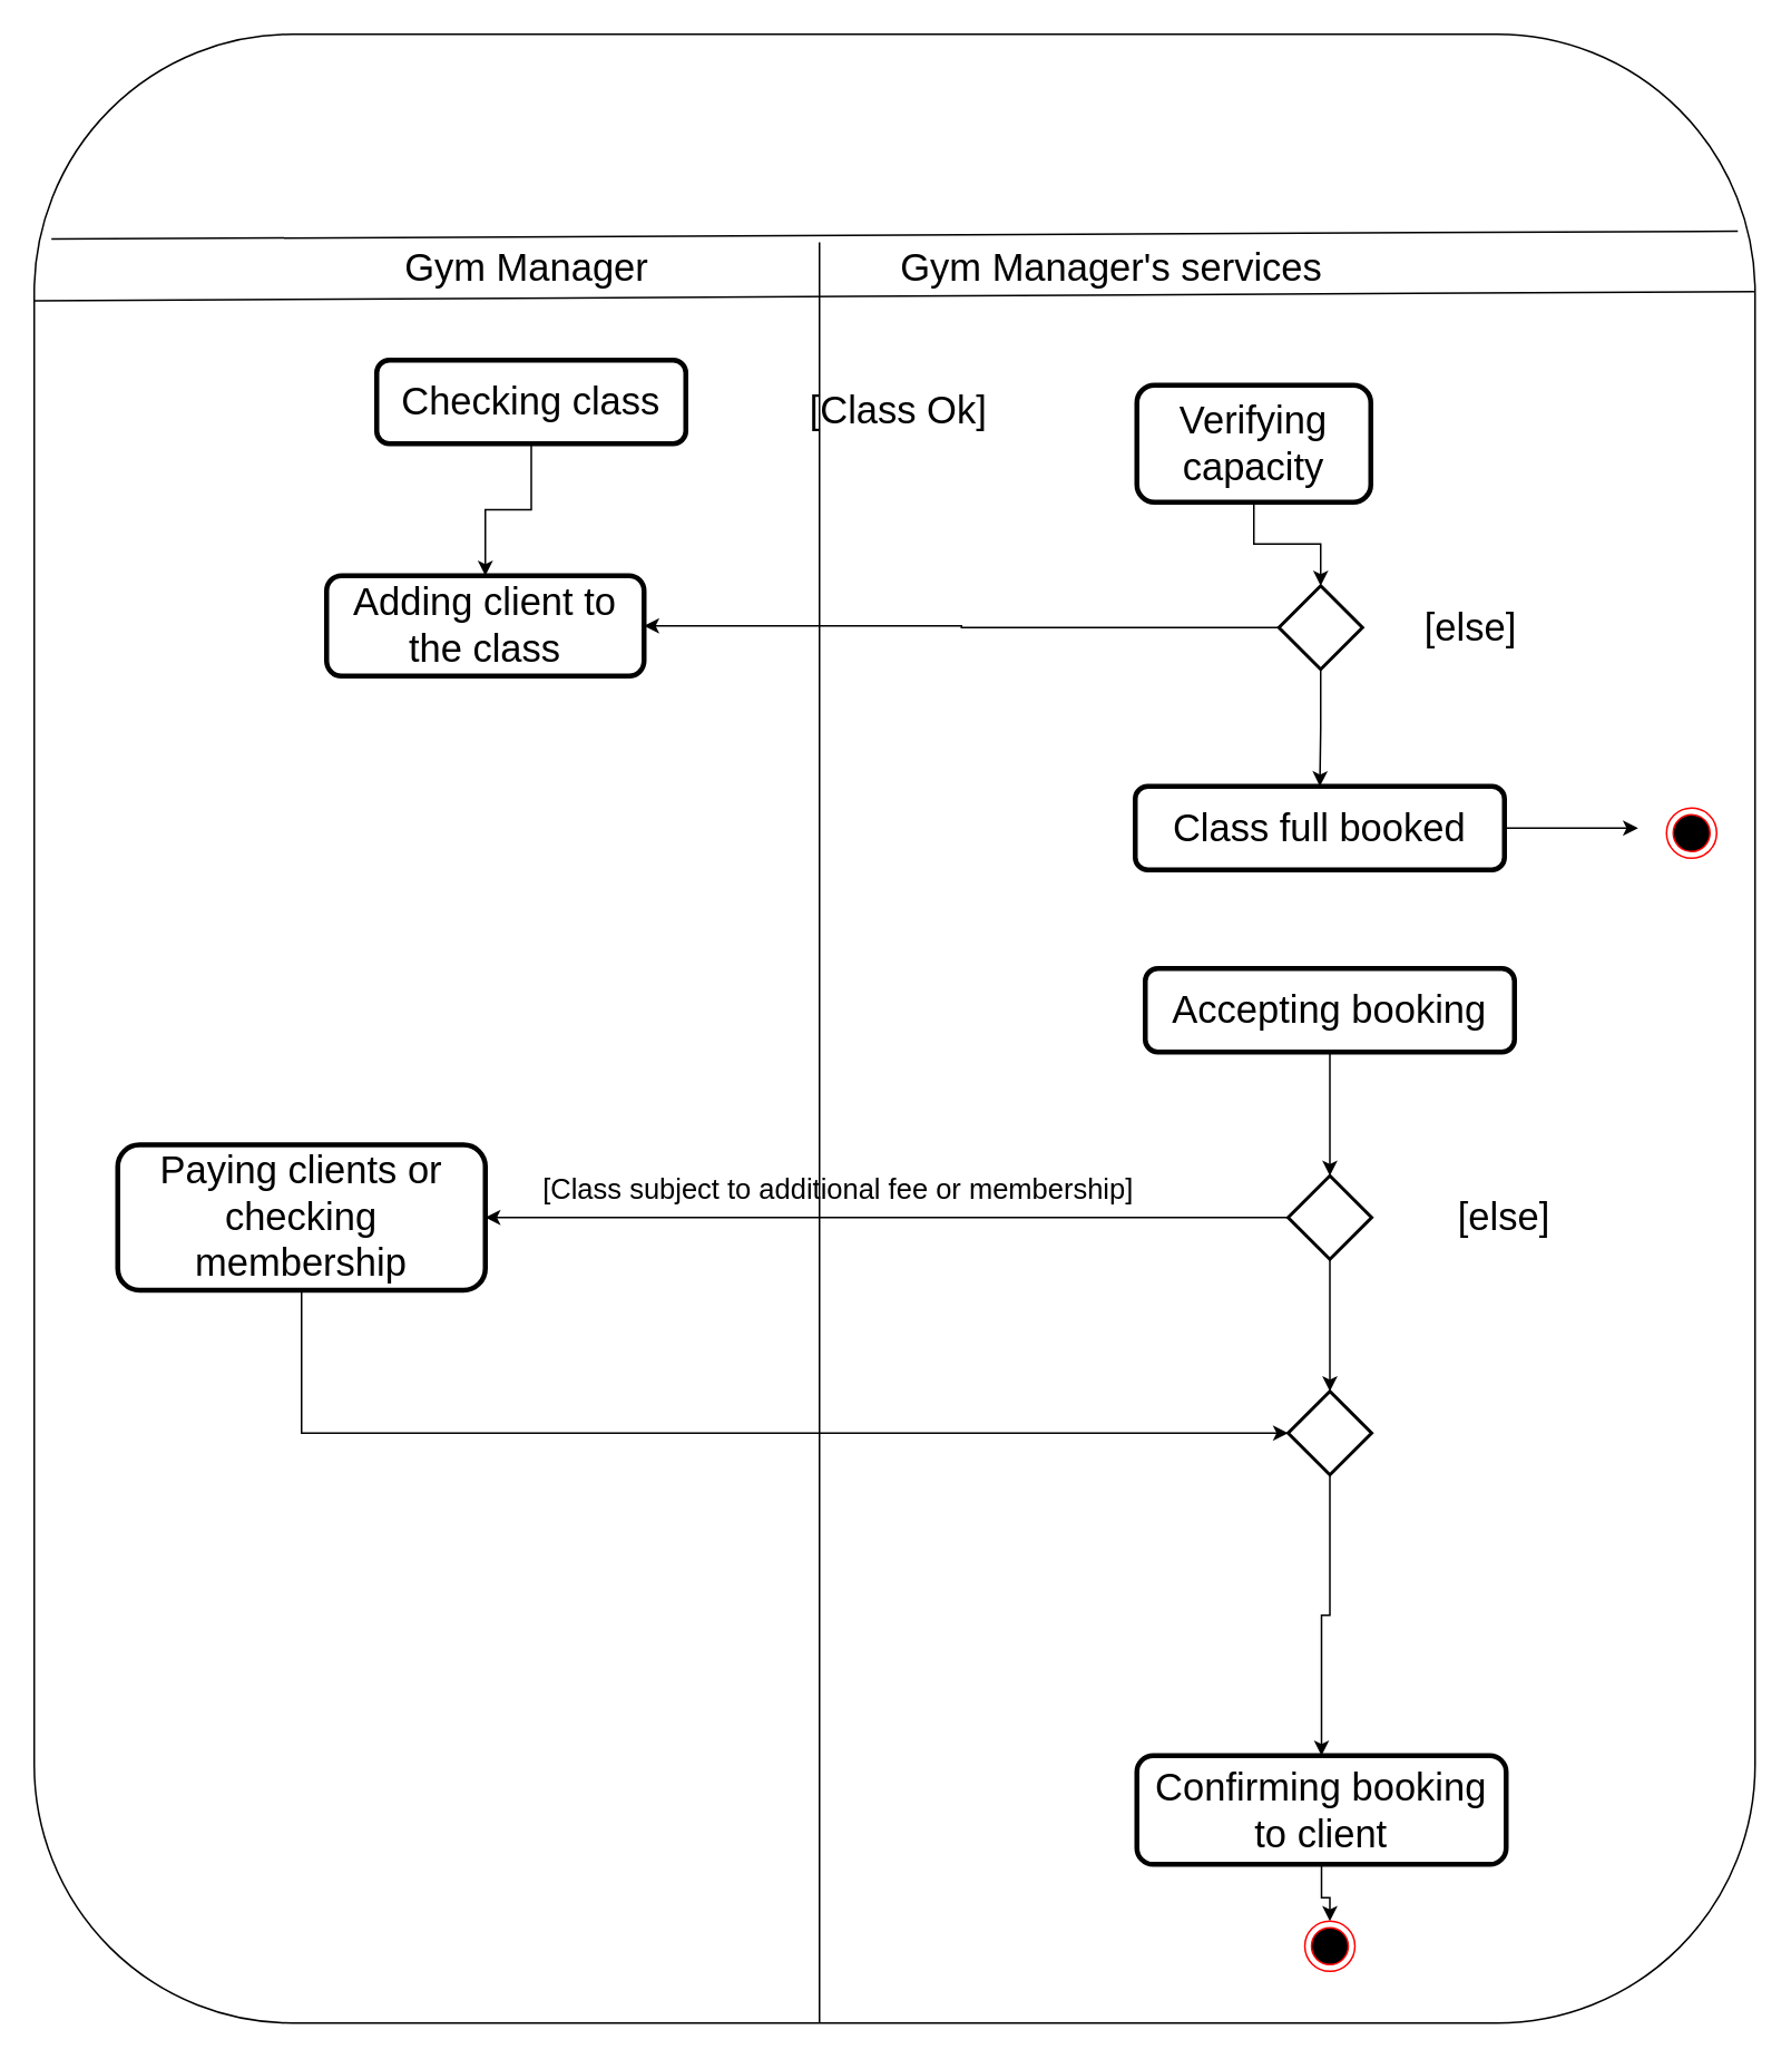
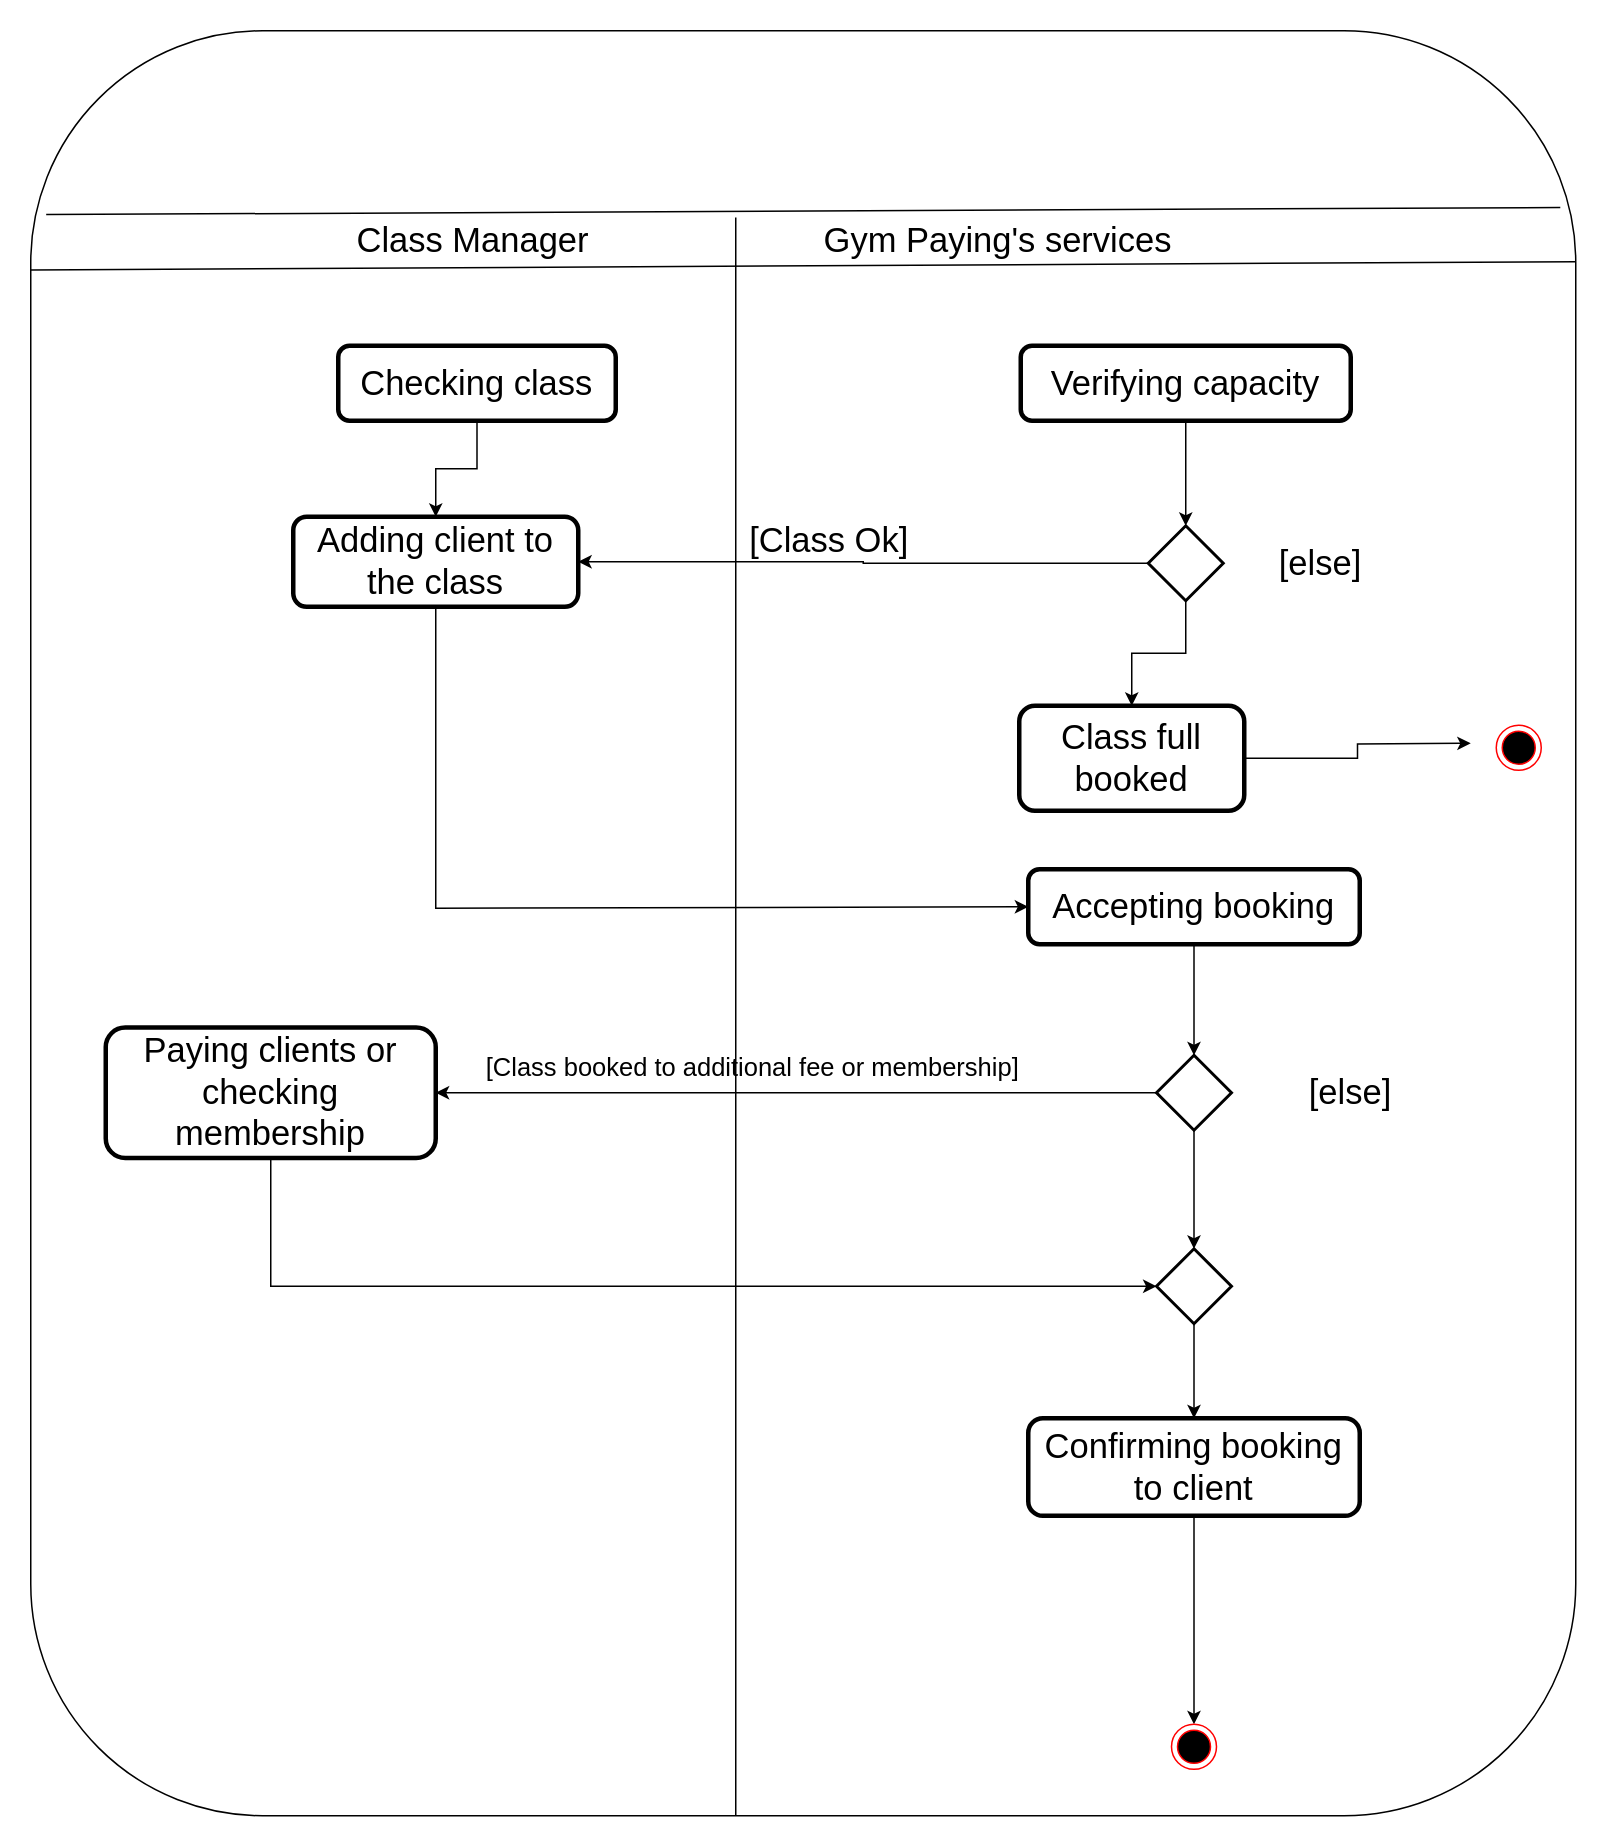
  <mxCell id="0" />
  <mxCell id="1" parent="0" />
  <mxCell id="2" value="" style="rounded=1;whiteSpace=wrap;html=1;fontFamily=Helvetica;fontSize=23;align=center;flipV=1;glass=0;" vertex="1" parent="1"><mxGeometry x="20" y="20" width="1030" height="1190" as="geometry" /></mxCell>
  <mxCell id="3" value="" style="endArrow=none;html=1;exitX=0.01;exitY=0.897;exitDx=0;exitDy=0;exitPerimeter=0;entryX=0.99;entryY=0.901;entryDx=0;entryDy=0;entryPerimeter=0;" edge="1" parent="1" source="2" target="2"><mxGeometry width="50" height="50" relative="1" as="geometry"><mxPoint x="145" y="143" as="sourcePoint" /><mxPoint x="882.5" y="138" as="targetPoint" /></mxGeometry></mxCell>
- <mxCell id="4" value="Gym Manager" style="text;html=1;strokeColor=none;fillColor=none;align=center;verticalAlign=middle;whiteSpace=wrap;rounded=0;fontFamily=Helvetica;fontSize=23;" vertex="1" parent="1"><mxGeometry x="140" y="150" width="350" height="20" as="geometry" /></mxCell>
- <mxCell id="5" value="Gym Manager's services" style="text;html=1;strokeColor=none;fillColor=none;align=center;verticalAlign=middle;whiteSpace=wrap;rounded=0;fontFamily=Helvetica;fontSize=23;" vertex="1" parent="1"><mxGeometry x="490" y="150" width="350" height="20" as="geometry" /></mxCell>
+ <mxCell id="4" value="Class Manager" style="text;html=1;strokeColor=none;fillColor=none;align=center;verticalAlign=middle;whiteSpace=wrap;rounded=0;fontFamily=Helvetica;fontSize=23;" vertex="1" parent="1"><mxGeometry x="140" y="150" width="350" height="20" as="geometry" /></mxCell>
+ <mxCell id="5" value="Gym Paying's services" style="text;html=1;strokeColor=none;fillColor=none;align=center;verticalAlign=middle;whiteSpace=wrap;rounded=0;fontFamily=Helvetica;fontSize=23;" vertex="1" parent="1"><mxGeometry x="490" y="150" width="350" height="20" as="geometry" /></mxCell>
  <mxCell id="6" value="" style="endArrow=none;html=1;exitX=0;exitY=0.866;exitDx=0;exitDy=0;exitPerimeter=0;" edge="1" parent="1" source="2"><mxGeometry width="50" height="50" relative="1" as="geometry"><mxPoint x="145" y="179" as="sourcePoint" /><mxPoint x="1050" y="174" as="targetPoint" /></mxGeometry></mxCell>
  <mxCell id="7" value="" style="endArrow=none;html=1;fontFamily=Helvetica;fontSize=23;exitX=0;exitY=0.5;exitDx=0;exitDy=0;" edge="1" parent="1"><mxGeometry width="50" height="50" relative="1" as="geometry"><mxPoint x="490" y="144.5" as="sourcePoint" /><mxPoint x="490" y="1210" as="targetPoint" /></mxGeometry></mxCell>
  <mxCell id="8" value="" style="edgeStyle=orthogonalEdgeStyle;rounded=0;orthogonalLoop=1;jettySize=auto;html=1;fontFamily=Helvetica;fontSize=23;" edge="1" parent="1" source="9" target="16"><mxGeometry relative="1" as="geometry" /></mxCell>
- <mxCell id="9" value="Verifying capacity" style="shape=ext;rounded=1;html=1;whiteSpace=wrap;strokeWidth=3;fontFamily=Helvetica;fontSize=23;align=center;" vertex="1" parent="1"><mxGeometry x="680" y="230" width="140" height="70" as="geometry" /></mxCell>
+ <mxCell id="9" value="Verifying capacity" style="shape=ext;rounded=1;html=1;whiteSpace=wrap;strokeWidth=3;fontFamily=Helvetica;fontSize=23;align=center;" vertex="1" parent="1"><mxGeometry x="680" y="230" width="220" height="50" as="geometry" /></mxCell>
  <mxCell id="10" style="edgeStyle=orthogonalEdgeStyle;rounded=0;orthogonalLoop=1;jettySize=auto;html=1;fontFamily=Helvetica;fontSize=23;" edge="1" parent="1" source="11" target="20"><mxGeometry relative="1" as="geometry" /></mxCell>
- <mxCell id="11" value="Checking class" style="shape=ext;rounded=1;html=1;whiteSpace=wrap;strokeWidth=3;fontFamily=Helvetica;fontSize=23;align=center;" vertex="1" parent="1"><mxGeometry x="225" y="215" width="185" height="50" as="geometry" /></mxCell>
+ <mxCell id="11" value="Checking class" style="shape=ext;rounded=1;html=1;whiteSpace=wrap;strokeWidth=3;fontFamily=Helvetica;fontSize=23;align=center;" vertex="1" parent="1"><mxGeometry x="225" y="230" width="185" height="50" as="geometry" /></mxCell>
  <mxCell id="12" value="" style="edgeStyle=orthogonalEdgeStyle;rounded=0;orthogonalLoop=1;jettySize=auto;html=1;fontFamily=Helvetica;fontSize=23;" edge="1" parent="1" source="13"><mxGeometry relative="1" as="geometry"><mxPoint x="980" y="495" as="targetPoint" /></mxGeometry></mxCell>
- <mxCell id="13" value="Class full booked" style="shape=ext;rounded=1;html=1;whiteSpace=wrap;strokeWidth=3;fontFamily=Helvetica;fontSize=23;align=center;" vertex="1" parent="1"><mxGeometry x="679" y="470" width="221" height="50" as="geometry" /></mxCell>
+ <mxCell id="13" value="Class full booked" style="shape=ext;rounded=1;html=1;whiteSpace=wrap;strokeWidth=3;fontFamily=Helvetica;fontSize=23;align=center;" vertex="1" parent="1"><mxGeometry x="679" y="470" width="150" height="70" as="geometry" /></mxCell>
  <mxCell id="14" value="" style="edgeStyle=orthogonalEdgeStyle;rounded=0;orthogonalLoop=1;jettySize=auto;html=1;fontFamily=Helvetica;fontSize=23;" edge="1" parent="1" source="16" target="13"><mxGeometry relative="1" as="geometry" /></mxCell>
  <mxCell id="15" value="" style="edgeStyle=orthogonalEdgeStyle;rounded=0;orthogonalLoop=1;jettySize=auto;html=1;fontFamily=Helvetica;fontSize=23;" edge="1" parent="1" source="16" target="20"><mxGeometry relative="1" as="geometry"><mxPoint x="685" y="375" as="targetPoint" /></mxGeometry></mxCell>
  <mxCell id="16" value="" style="shape=rhombus;strokeWidth=2;fontSize=17;perimeter=rhombusPerimeter;whiteSpace=wrap;html=1;align=center;fontSize=14;" vertex="1" parent="1"><mxGeometry x="765" y="350" width="50" height="50" as="geometry" /></mxCell>
  <mxCell id="17" value="[else]" style="text;html=1;strokeColor=none;fillColor=none;align=center;verticalAlign=middle;whiteSpace=wrap;rounded=0;fontFamily=Helvetica;fontSize=23;" vertex="1" parent="1"><mxGeometry x="860" y="365" width="40" height="20" as="geometry" /></mxCell>
  <mxCell id="18" value="" style="ellipse;html=1;shape=endState;fillColor=#000000;strokeColor=#ff0000;fontFamily=Helvetica;fontSize=23;align=center;" vertex="1" parent="1"><mxGeometry x="997" y="483" width="30" height="30" as="geometry" /></mxCell>
+ <mxCell id="19" style="edgeStyle=orthogonalEdgeStyle;rounded=0;orthogonalLoop=1;jettySize=auto;html=1;entryX=0;entryY=0.5;entryDx=0;entryDy=0;fontFamily=Helvetica;fontSize=23;" edge="1" parent="1" source="20" target="23"><mxGeometry relative="1" as="geometry"><Array as="points"><mxPoint x="290" y="605" /></Array></mxGeometry></mxCell>
  <mxCell id="20" value="Adding client to the class" style="shape=ext;rounded=1;html=1;whiteSpace=wrap;strokeWidth=3;fontFamily=Helvetica;fontSize=23;align=center;" vertex="1" parent="1"><mxGeometry x="195" y="344" width="190" height="60" as="geometry" /></mxCell>
- <mxCell id="21" value="[Class Ok]" style="text;html=1;strokeColor=none;fillColor=none;align=center;verticalAlign=middle;whiteSpace=wrap;rounded=0;fontFamily=Helvetica;fontSize=23;" vertex="1" parent="1"><mxGeometry x="482" y="235" width="111" height="20" as="geometry" /></mxCell>
+ <mxCell id="21" value="[Class Ok]" style="text;html=1;strokeColor=none;fillColor=none;align=center;verticalAlign=middle;whiteSpace=wrap;rounded=0;fontFamily=Helvetica;fontSize=23;" vertex="1" parent="1"><mxGeometry x="497" y="350" width="111" height="20" as="geometry" /></mxCell>
  <mxCell id="22" value="" style="edgeStyle=orthogonalEdgeStyle;rounded=0;orthogonalLoop=1;jettySize=auto;html=1;fontFamily=Helvetica;fontSize=23;" edge="1" parent="1" source="23" target="26"><mxGeometry relative="1" as="geometry" /></mxCell>
  <mxCell id="23" value="Accepting booking" style="shape=ext;rounded=1;html=1;whiteSpace=wrap;strokeWidth=3;fontFamily=Helvetica;fontSize=23;align=center;" vertex="1" parent="1"><mxGeometry x="685" y="579" width="221" height="50" as="geometry" /></mxCell>
  <mxCell id="24" value="" style="edgeStyle=orthogonalEdgeStyle;rounded=0;orthogonalLoop=1;jettySize=auto;html=1;fontFamily=Helvetica;fontSize=23;" edge="1" parent="1" source="26" target="29"><mxGeometry relative="1" as="geometry" /></mxCell>
  <mxCell id="25" style="edgeStyle=orthogonalEdgeStyle;rounded=0;orthogonalLoop=1;jettySize=auto;html=1;entryX=1;entryY=0.5;entryDx=0;entryDy=0;fontFamily=Helvetica;fontSize=23;" edge="1" parent="1" source="26" target="34"><mxGeometry relative="1" as="geometry" /></mxCell>
  <mxCell id="26" value="" style="shape=rhombus;strokeWidth=2;fontSize=17;perimeter=rhombusPerimeter;whiteSpace=wrap;html=1;align=center;fontSize=14;" vertex="1" parent="1"><mxGeometry x="770.5" y="703" width="50" height="50" as="geometry" /></mxCell>
  <mxCell id="27" value="[else]" style="text;html=1;strokeColor=none;fillColor=none;align=center;verticalAlign=middle;whiteSpace=wrap;rounded=0;fontFamily=Helvetica;fontSize=23;" vertex="1" parent="1"><mxGeometry x="880" y="718" width="40" height="20" as="geometry" /></mxCell>
  <mxCell id="28" value="" style="edgeStyle=orthogonalEdgeStyle;rounded=0;orthogonalLoop=1;jettySize=auto;html=1;fontFamily=Helvetica;fontSize=23;" edge="1" parent="1" source="29" target="31"><mxGeometry relative="1" as="geometry" /></mxCell>
  <mxCell id="29" value="" style="shape=rhombus;strokeWidth=2;fontSize=17;perimeter=rhombusPerimeter;whiteSpace=wrap;html=1;align=center;fontSize=14;" vertex="1" parent="1"><mxGeometry x="770.5" y="832" width="50" height="50" as="geometry" /></mxCell>
  <mxCell id="30" value="" style="edgeStyle=orthogonalEdgeStyle;rounded=0;orthogonalLoop=1;jettySize=auto;html=1;fontFamily=Helvetica;fontSize=23;entryX=0.5;entryY=0;entryDx=0;entryDy=0;" edge="1" parent="1" source="31" target="32"><mxGeometry relative="1" as="geometry"><mxPoint x="795.5" y="1090" as="targetPoint" /></mxGeometry></mxCell>
- <mxCell id="31" value="Confirming booking to client" style="shape=ext;rounded=1;html=1;whiteSpace=wrap;strokeWidth=3;fontFamily=Helvetica;fontSize=23;align=center;" vertex="1" parent="1"><mxGeometry x="680" y="1050" width="221" height="65" as="geometry" /></mxCell>
+ <mxCell id="31" value="Confirming booking to client" style="shape=ext;rounded=1;html=1;whiteSpace=wrap;strokeWidth=3;fontFamily=Helvetica;fontSize=23;align=center;" vertex="1" parent="1"><mxGeometry x="685" y="945" width="221" height="65" as="geometry" /></mxCell>
  <mxCell id="32" value="" style="ellipse;html=1;shape=endState;fillColor=#000000;strokeColor=#ff0000;fontFamily=Helvetica;fontSize=23;align=center;" vertex="1" parent="1"><mxGeometry x="780.5" y="1149" width="30" height="30" as="geometry" /></mxCell>
  <mxCell id="33" style="edgeStyle=orthogonalEdgeStyle;rounded=0;orthogonalLoop=1;jettySize=auto;html=1;entryX=0;entryY=0.5;entryDx=0;entryDy=0;fontFamily=Helvetica;fontSize=23;" edge="1" parent="1" source="34" target="29"><mxGeometry relative="1" as="geometry"><Array as="points"><mxPoint x="180" y="857" /></Array></mxGeometry></mxCell>
  <mxCell id="34" value="Paying clients or checking membership" style="shape=ext;rounded=1;html=1;whiteSpace=wrap;strokeWidth=3;fontFamily=Helvetica;fontSize=23;align=center;" vertex="1" parent="1"><mxGeometry x="70" y="684.5" width="220" height="87" as="geometry" /></mxCell>
- <mxCell id="35" value="&lt;font style=&quot;font-size: 17px&quot;&gt;[Class subject to additional fee or membership]&lt;/font&gt;" style="text;html=1;strokeColor=none;fillColor=none;align=center;verticalAlign=middle;whiteSpace=wrap;rounded=0;fontFamily=Helvetica;fontSize=23;" vertex="1" parent="1"><mxGeometry x="255" y="690" width="493" height="38" as="geometry" /></mxCell>
+ <mxCell id="35" value="&lt;font style=&quot;font-size: 17px&quot;&gt;[Class booked to additional fee or membership]&lt;/font&gt;" style="text;html=1;strokeColor=none;fillColor=none;align=center;verticalAlign=middle;whiteSpace=wrap;rounded=0;fontFamily=Helvetica;fontSize=23;" vertex="1" parent="1"><mxGeometry x="255" y="690" width="493" height="38" as="geometry" /></mxCell>
